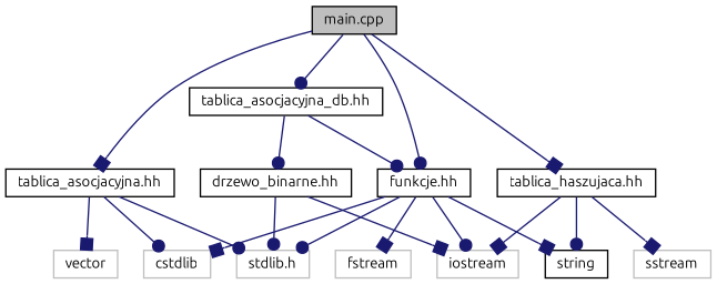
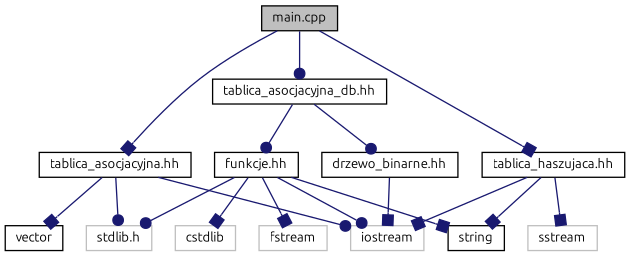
  digraph {
    fontname=Ubuntu
    node [color=black fillcolor=white fontname=Ubuntu fontsize=10 shape=record style=filled]
    edge [arrowhead=box color=midnightblue fontname=Ubuntu fontsize=10 labelfontname=Helvetica labelfontsize=10 style=solid]
    n1 [fillcolor=grey75 fontcolor=black height=0.2 label="main.cpp" width=0.4]
    n2 [height=0.2 label="tablica_asocjacyjna.hh" width=0.4]
    n3 [height=0.2 label="tablica_asocjacyjna_db.hh" width=0.4]
    n4 [height=0.2 label="funkcje.hh" width=0.4]
    n5 [height=0.2 label="tablica_haszujaca.hh" width=0.4]
    n6 [color=grey75 height=0.2 label=iostream width=0.4]
-   n7 [color=grey75 height=0.2 label=vector width=0.4]
+   n7 [height=0.2 label=vector width=0.4]
    n8 [color=grey75 height=0.2 label="stdlib.h" width=0.4]
    n9 [height=0.2 label="drzewo_binarne.hh" width=0.4]
    n10 [color=grey75 height=0.2 label=fstream width=0.4]
    n11 [height=0.2 label=string width=0.4]
    n12 [color=grey75 height=0.2 label=cstdlib width=0.4]
    n13 [color=grey75 height=0.2 label=sstream width=0.4]
    n1 -> n2
    n1 -> n3 [arrowhead=dot]
-   n1 -> n4 [arrowhead=dot]
    n1 -> n5
-   n2 -> n12 [arrowhead=dot]
+   n2 -> n6 [arrowhead=dot]
    n2 -> n7
    n2 -> n8 [arrowhead=dot]
    n3 -> n4 [arrowhead=dot]
    n3 -> n9 [arrowhead=dot]
    n4 -> n6 [arrowhead=dot]
    n4 -> n8 [arrowhead=dot]
    n4 -> n10
    n4 -> n11
    n4 -> n12
    n5 -> n6
-   n5 -> n11 [arrowhead=dot]
+   n5 -> n11
    n5 -> n13
    n9 -> n6
-   n9 -> n8 [arrowhead=dot]
  }
